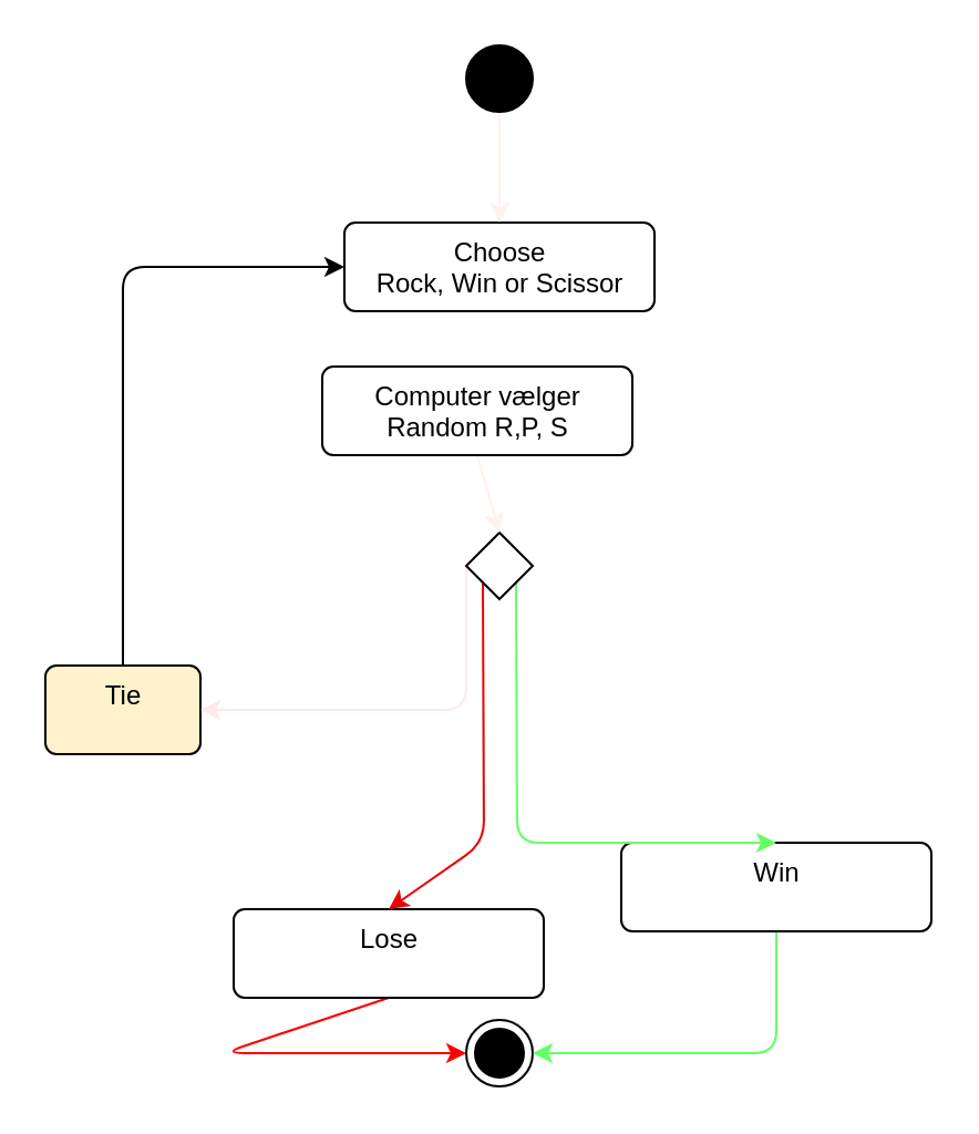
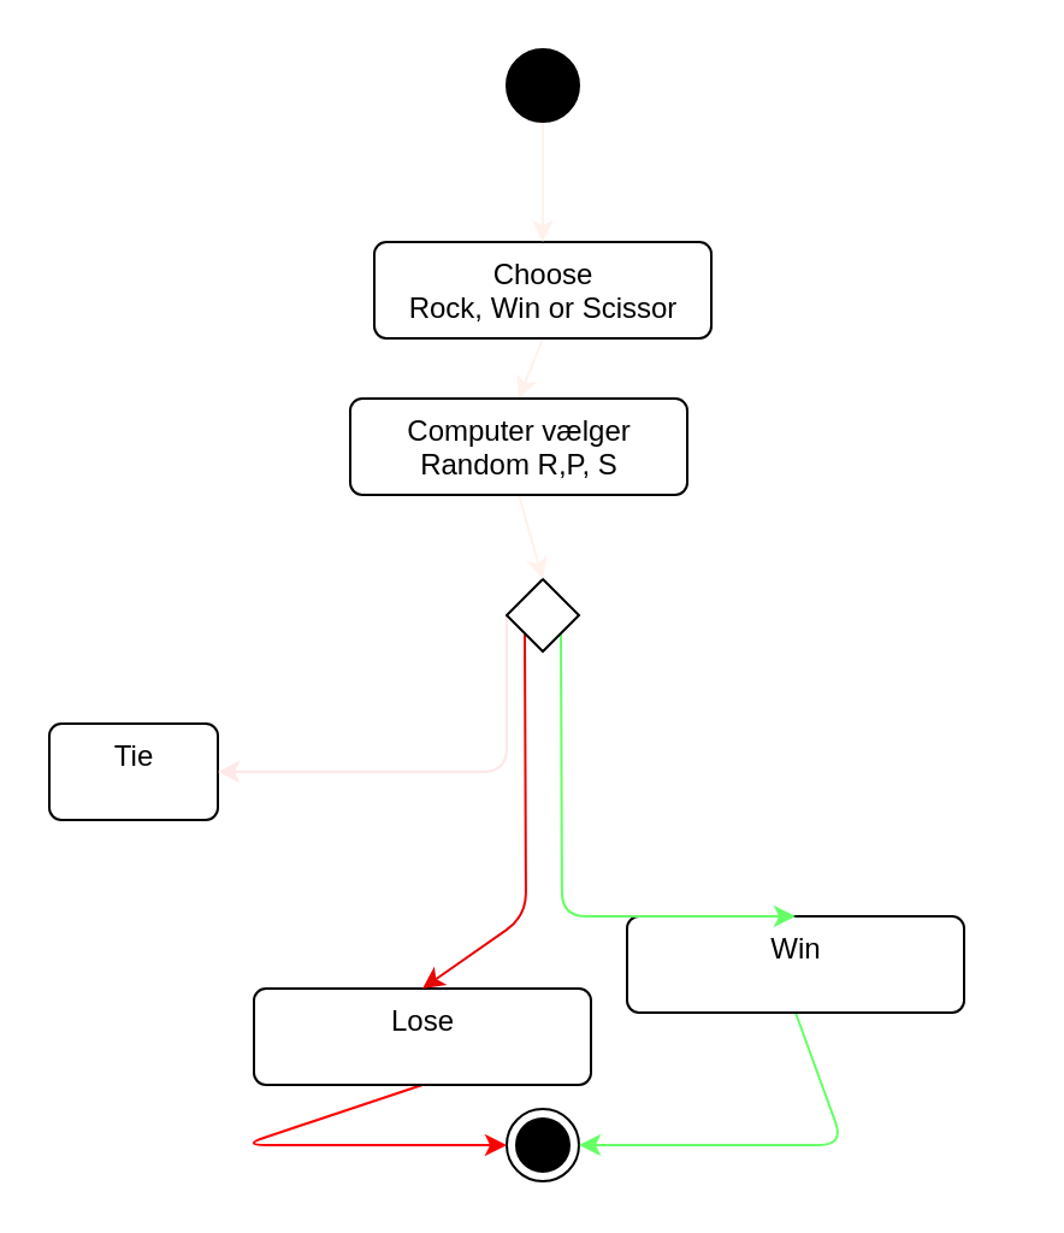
  <mxCell id="0" />
  <mxCell id="1" parent="0" />
  <mxCell id="2" value="" style="ellipse;html=1;shape=endState;fillColor=strokeColor;" vertex="1" parent="1"><mxGeometry x="210" y="460" width="30" height="30" as="geometry" /></mxCell>
  <mxCell id="3" style="edgeStyle=none;html=1;exitX=0.5;exitY=1;exitDx=0;exitDy=0;entryX=0;entryY=0.5;entryDx=0;entryDy=0;strokeColor=#FF0000;" edge="1" parent="1" source="4" target="2"><mxGeometry relative="1" as="geometry"><Array as="points"><mxPoint x="100" y="475" /></Array></mxGeometry></mxCell>
  <mxCell id="4" value="Lose" style="html=1;align=center;verticalAlign=top;rounded=1;absoluteArcSize=1;arcSize=10;dashed=0;" vertex="1" parent="1"><mxGeometry x="105" y="410" width="140" height="40" as="geometry" /></mxCell>
  <mxCell id="5" style="edgeStyle=none;html=1;exitX=0.5;exitY=1;exitDx=0;exitDy=0;entryX=1;entryY=0.5;entryDx=0;entryDy=0;strokeColor=#66FF66;" edge="1" parent="1" source="6" target="2"><mxGeometry relative="1" as="geometry"><Array as="points"><mxPoint x="350" y="475" /></Array></mxGeometry></mxCell>
- <mxCell id="6" value="Win" style="html=1;align=center;verticalAlign=top;rounded=1;absoluteArcSize=1;arcSize=10;dashed=0;" vertex="1" parent="1"><mxGeometry x="280" y="380" width="140" height="40" as="geometry" /></mxCell>
- <mxCell id="7" style="edgeStyle=none;html=1;exitX=0.5;exitY=0;exitDx=0;exitDy=0;entryX=0;entryY=0.5;entryDx=0;entryDy=0;" edge="1" parent="1" source="8" target="10"><mxGeometry relative="1" as="geometry"><mxPoint x="130" y="265" as="targetPoint" /><Array as="points"><mxPoint x="55" y="120" /></Array></mxGeometry></mxCell>
- <mxCell id="8" value="Tie" style="html=1;align=center;verticalAlign=top;rounded=1;absoluteArcSize=1;arcSize=10;dashed=0;fillColor=#fff2cc;" vertex="1" parent="1"><mxGeometry x="20" y="300" width="70" height="40" as="geometry" /></mxCell>
+ <mxCell id="6" value="Win" style="html=1;align=center;verticalAlign=top;rounded=1;absoluteArcSize=1;arcSize=10;dashed=0;" vertex="1" parent="1"><mxGeometry x="260" y="380" width="140" height="40" as="geometry" /></mxCell>
+ <mxCell id="8" value="Tie" style="html=1;align=center;verticalAlign=top;rounded=1;absoluteArcSize=1;arcSize=10;dashed=0;" vertex="1" parent="1"><mxGeometry x="20" y="300" width="70" height="40" as="geometry" /></mxCell>
+ <mxCell id="9" style="edgeStyle=none;html=1;exitX=0.5;exitY=1;exitDx=0;exitDy=0;entryX=0.5;entryY=0;entryDx=0;entryDy=0;strokeColor=#FFF2ED;" edge="1" parent="1" source="10" target="16"><mxGeometry relative="1" as="geometry" /></mxCell>
  <mxCell id="10" value="Choose&lt;br style=&quot;padding: 0px; margin: 0px;&quot;&gt;Rock, Win or Scissor" style="html=1;align=center;verticalAlign=top;rounded=1;absoluteArcSize=1;arcSize=10;dashed=0;" vertex="1" parent="1"><mxGeometry x="155" y="100" width="140" height="40" as="geometry" /></mxCell>
  <mxCell id="11" style="edgeStyle=none;html=1;exitX=0;exitY=1;exitDx=0;exitDy=0;entryX=0.5;entryY=0;entryDx=0;entryDy=0;strokeColor=#E60505;" edge="1" parent="1" source="14" target="4"><mxGeometry relative="1" as="geometry"><Array as="points"><mxPoint x="218" y="380" /></Array></mxGeometry></mxCell>
  <mxCell id="12" style="edgeStyle=none;html=1;exitX=1;exitY=1;exitDx=0;exitDy=0;entryX=0.5;entryY=0;entryDx=0;entryDy=0;strokeColor=#66FF66;" edge="1" parent="1" source="14" target="6"><mxGeometry relative="1" as="geometry"><Array as="points"><mxPoint x="233" y="380" /></Array></mxGeometry></mxCell>
  <mxCell id="13" style="edgeStyle=none;html=1;exitX=0;exitY=0.5;exitDx=0;exitDy=0;entryX=1;entryY=0.5;entryDx=0;entryDy=0;strokeColor=#FFE8E8;" edge="1" parent="1" source="14" target="8"><mxGeometry relative="1" as="geometry"><Array as="points"><mxPoint x="210" y="320" /></Array></mxGeometry></mxCell>
  <mxCell id="14" value="" style="rhombus;" vertex="1" parent="1"><mxGeometry x="210" y="240" width="30" height="30" as="geometry" /></mxCell>
  <mxCell id="15" style="edgeStyle=none;html=1;exitX=0.5;exitY=1;exitDx=0;exitDy=0;entryX=0.5;entryY=0;entryDx=0;entryDy=0;strokeColor=#FFF2ED;" edge="1" parent="1" source="16" target="14"><mxGeometry relative="1" as="geometry" /></mxCell>
  <mxCell id="16" value="Computer vælger&lt;br&gt;Random R,P, S" style="html=1;align=center;verticalAlign=top;rounded=1;absoluteArcSize=1;arcSize=10;dashed=0;" vertex="1" parent="1"><mxGeometry x="145" y="165" width="140" height="40" as="geometry" /></mxCell>
  <mxCell id="17" style="edgeStyle=none;html=1;exitX=0.5;exitY=1;exitDx=0;exitDy=0;entryX=0.5;entryY=0;entryDx=0;entryDy=0;strokeColor=#FFF2ED;" edge="1" parent="1" source="18" target="10"><mxGeometry relative="1" as="geometry"><mxPoint x="240" y="160" as="targetPoint" /><Array as="points"><mxPoint x="225" y="80" /></Array></mxGeometry></mxCell>
  <mxCell id="18" value="" style="ellipse;fillColor=strokeColor;" vertex="1" parent="1"><mxGeometry x="210" y="20" width="30" height="30" as="geometry" /></mxCell>
